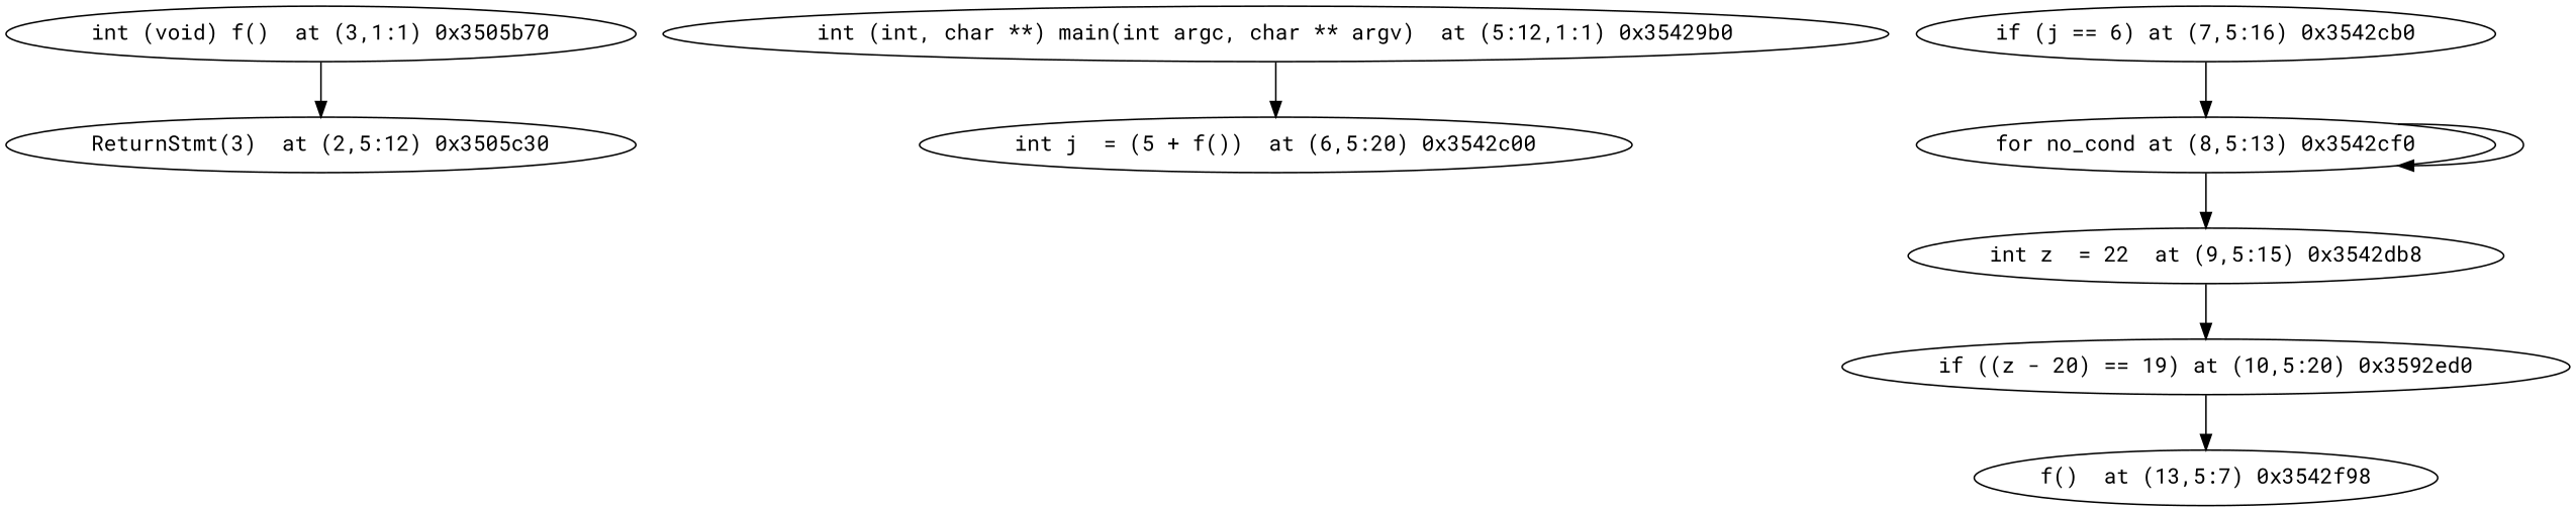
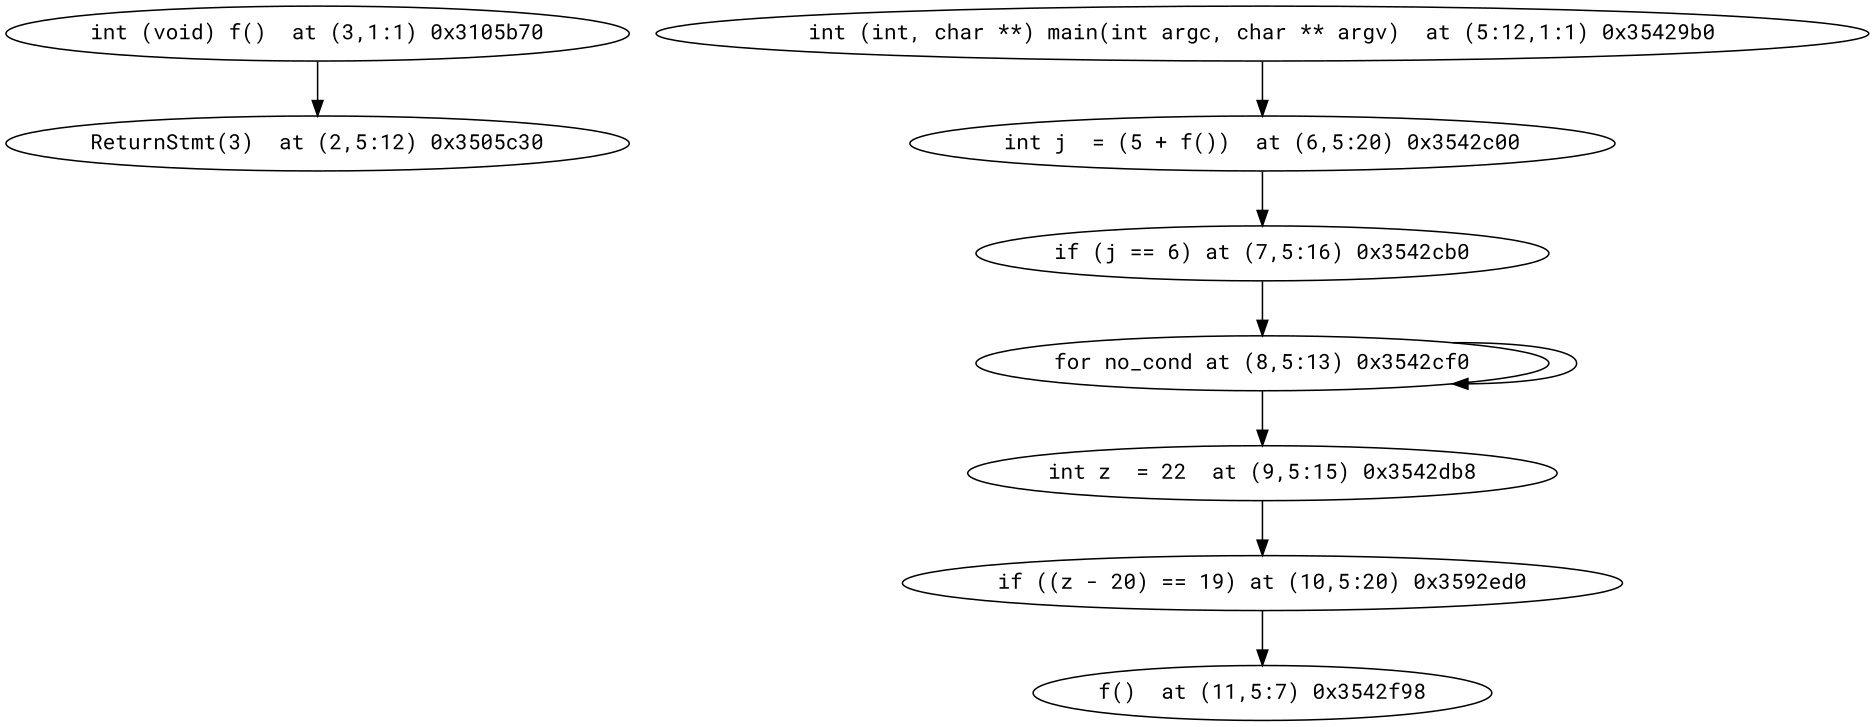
  digraph {
    fontname="Roboto Mono"
    node [fontname="Roboto Mono"]
    edge [fontname="Roboto Mono"]
-   "int (void) f()  at (3,1:1) 0x3505b70"
+   "int (void) f()  at (3,1:1) 0x3505b70" [label="int (void) f()  at (3,1:1) 0x3105b70"]
    "ReturnStmt(3)  at (2,5:12) 0x3505c30"
    "int (int, char **) main(int argc, char ** argv)  at (5:12,1:1) 0x35429b0"
    "int j  = (5 + f())  at (6,5:20) 0x3542c00"
    "if (j == 6) at (7,5:16) 0x3542cb0"
    "for no_cond at (8,5:13) 0x3542cf0"
    "int z  = 22  at (9,5:15) 0x3542db8"
    n8 [label="if ((z - 20) == 19) at (10,5:20) 0x3592ed0"]
-   "f()  at (11,5:7) 0x3542f98" [label="f()  at (13,5:7) 0x3542f98"]
+   "f()  at (11,5:7) 0x3542f98"
    "int (void) f()  at (3,1:1) 0x3505b70" -> "ReturnStmt(3)  at (2,5:12) 0x3505c30"
    "int (int, char **) main(int argc, char ** argv)  at (5:12,1:1) 0x35429b0" -> "int j  = (5 + f())  at (6,5:20) 0x3542c00"
+   "int j  = (5 + f())  at (6,5:20) 0x3542c00" -> "if (j == 6) at (7,5:16) 0x3542cb0"
    "if (j == 6) at (7,5:16) 0x3542cb0" -> "for no_cond at (8,5:13) 0x3542cf0"
    "for no_cond at (8,5:13) 0x3542cf0" -> "for no_cond at (8,5:13) 0x3542cf0"
    "for no_cond at (8,5:13) 0x3542cf0" -> "int z  = 22  at (9,5:15) 0x3542db8"
    "int z  = 22  at (9,5:15) 0x3542db8" -> n8
    n8 -> "f()  at (11,5:7) 0x3542f98"
  }
